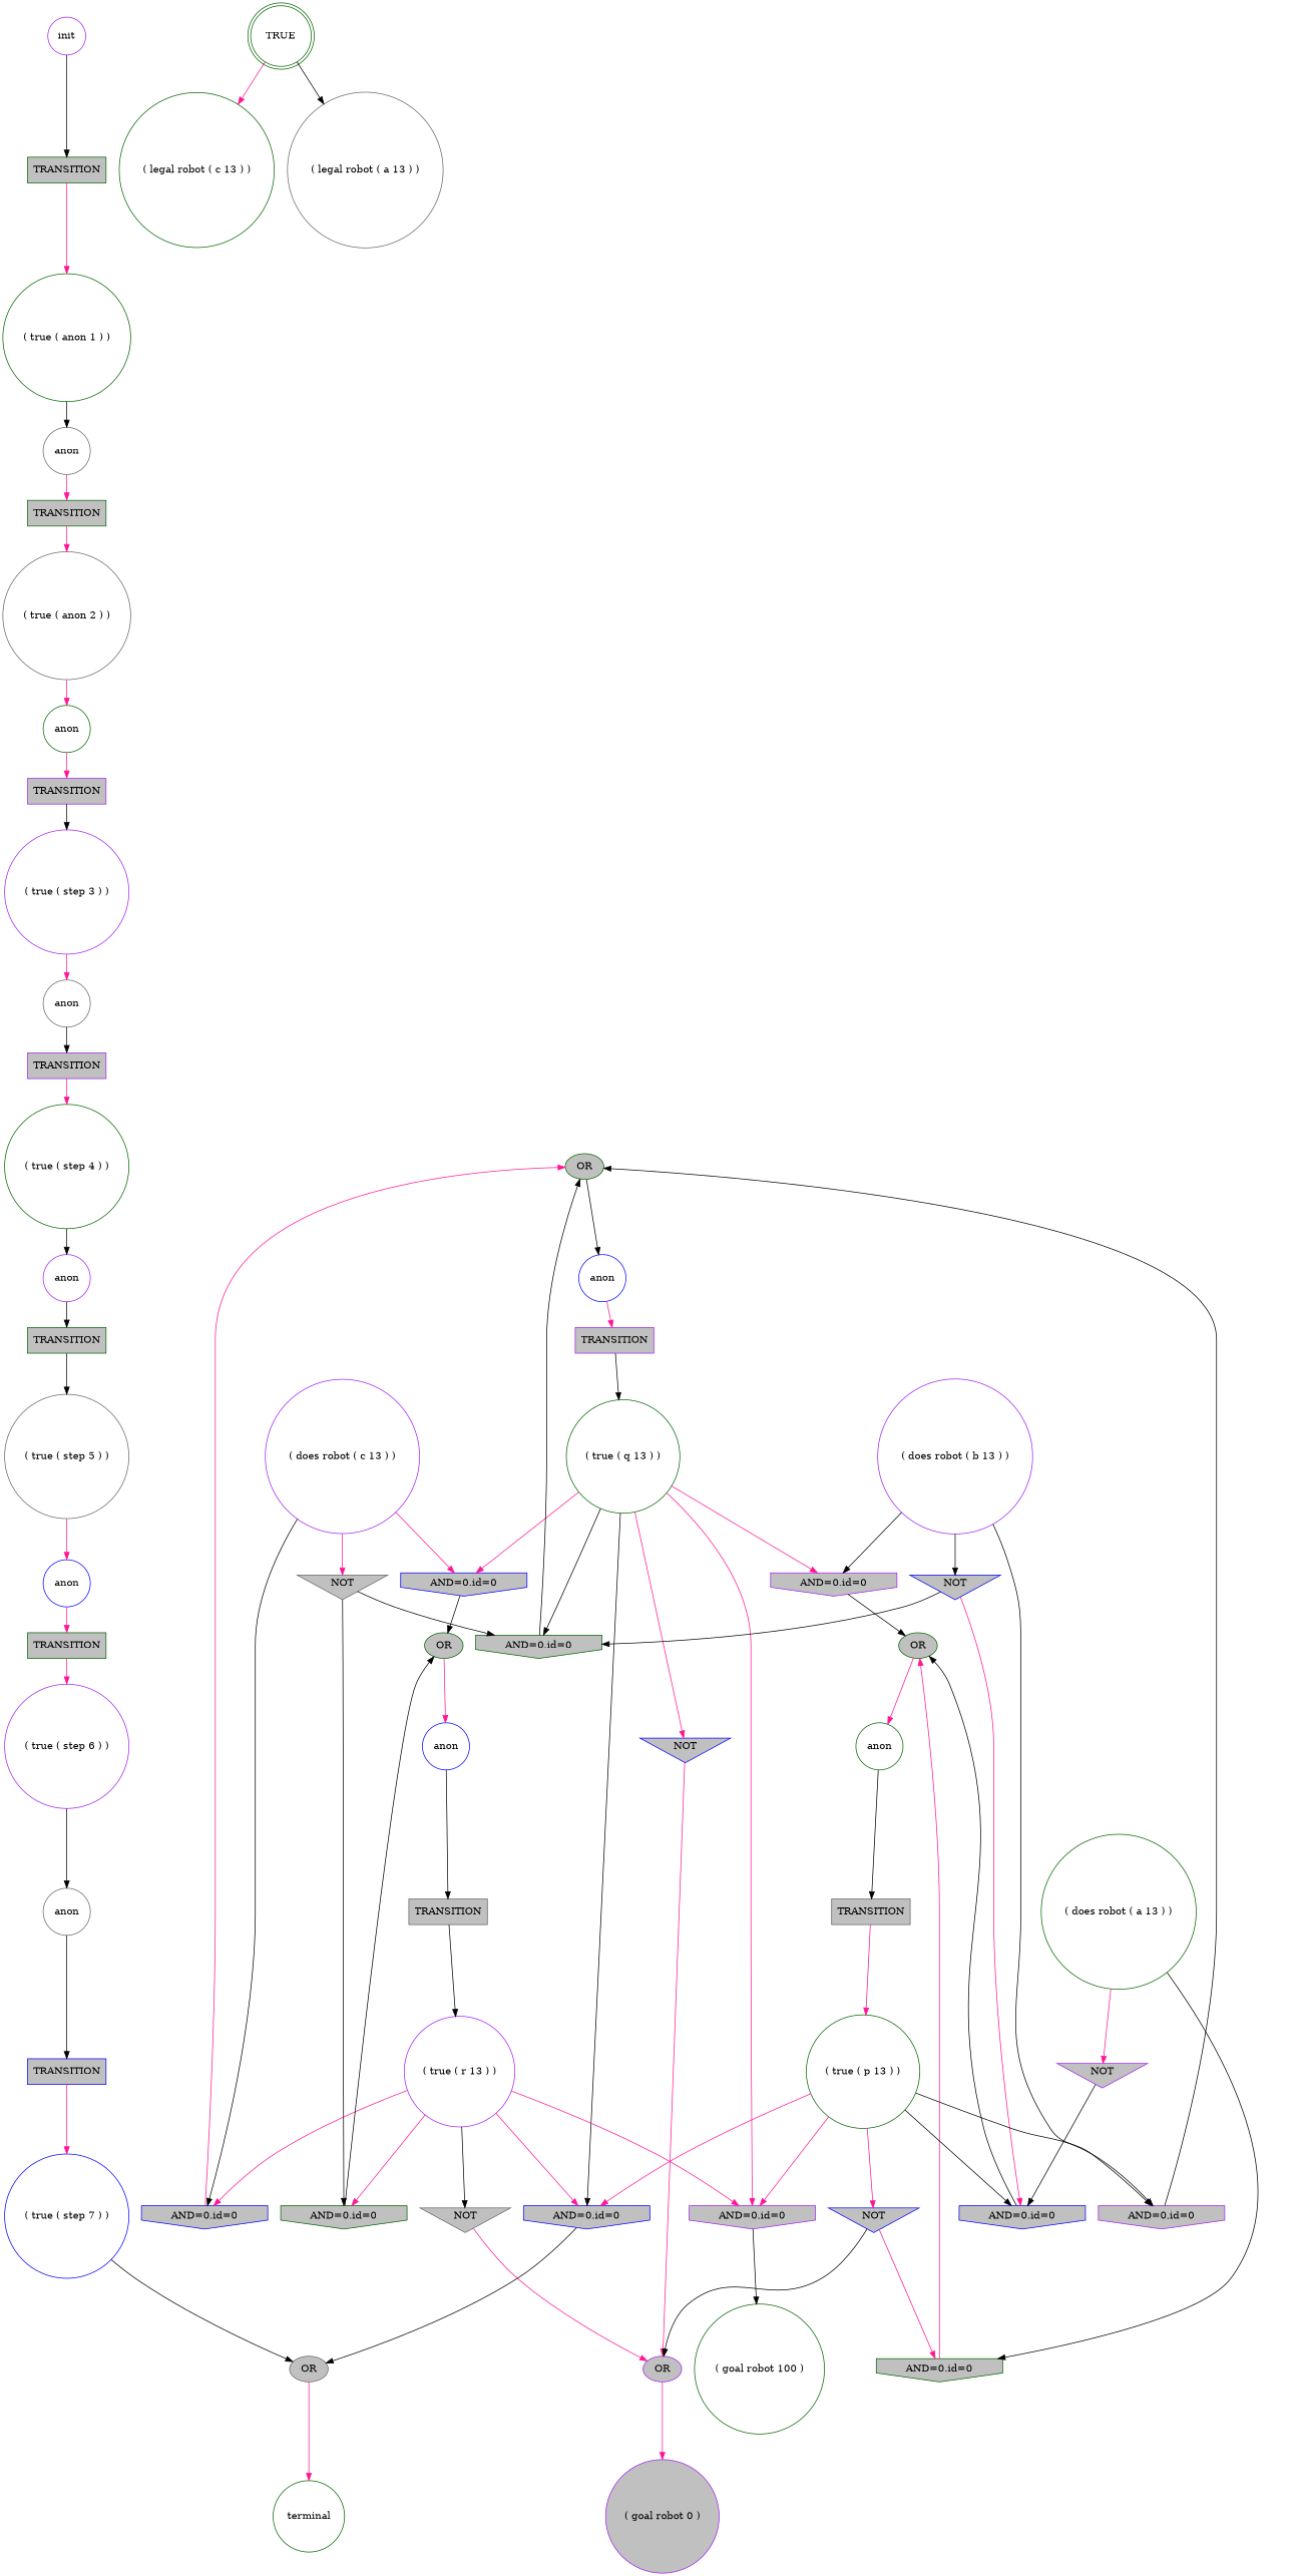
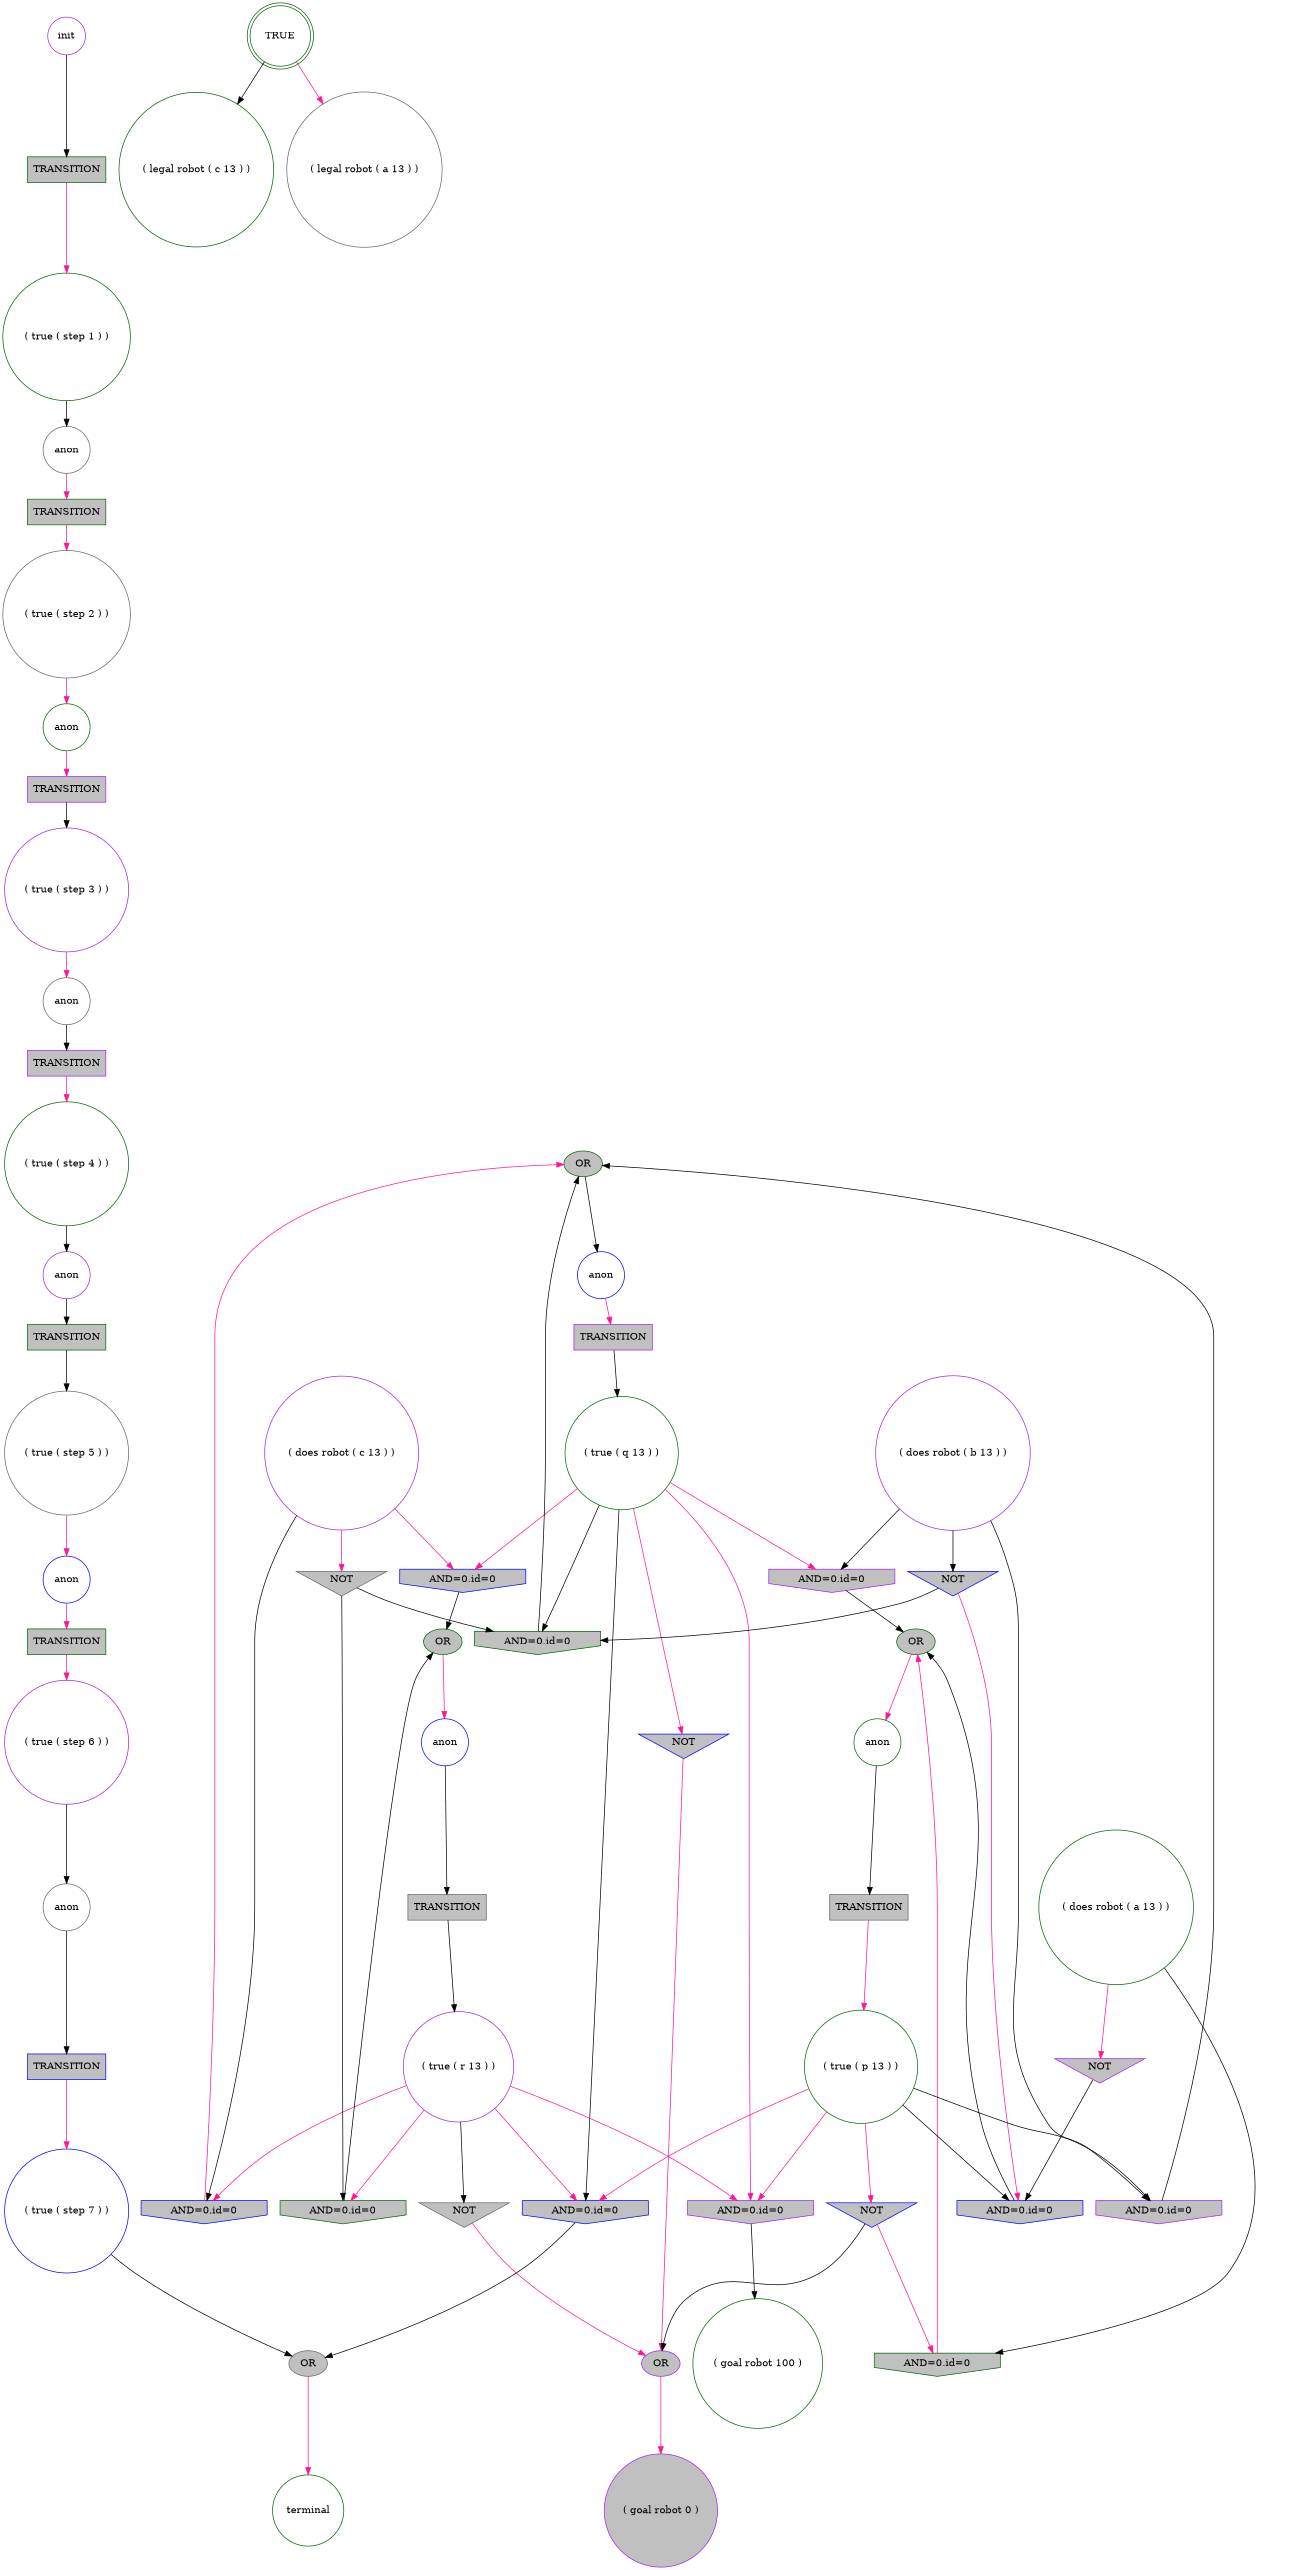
  digraph {
    node [color=darkgreen fillcolor=grey shape=circle style=filled]
    edge [color=black]
    n1 [label=OR shape=ellipse]
    n2 [color=blue fillcolor=white label=anon]
    n3 [color=purple label=TRANSITION shape=box]
    n4 [fillcolor=white label="( true ( q 13 ) )"]
    n5 [color=gray40 label=TRANSITION shape=box]
    n6 [color=purple fillcolor=white label="( true ( r 13 ) )"]
    n7 [color=blue label="AND=0.id=0" shape=invhouse]
    n8 [label="AND=0.id=0" shape=invhouse]
    n9 [color=blue label="AND=0.id=0" shape=invhouse]
    n10 [color=purple label="AND=0.id=0" shape=invhouse]
    n11 [color=gray40 label=NOT shape=invtriangle]
    n12 [label=OR shape=ellipse]
    n13 [color=gray40 label=OR shape=ellipse]
    n14 [fillcolor=white label="( goal robot 100 )"]
    n15 [color=purple label=OR shape=ellipse]
    n16 [fillcolor=white label="( legal robot ( c 13 ) )"]
    n17 [color=purple label="AND=0.id=0" shape=invhouse]
    n18 [label="AND=0.id=0" shape=invhouse]
    n19 [color=blue label="AND=0.id=0" shape=invhouse]
    n20 [color=blue label=NOT shape=invtriangle]
    n21 [color=purple fillcolor=white label="( does robot ( b 13 ) )"]
    n22 [color=blue label=NOT shape=invtriangle]
    n23 [color=purple label="AND=0.id=0" shape=invhouse]
    n24 [color=blue label="AND=0.id=0" shape=invhouse]
    n25 [label=OR shape=ellipse]
    n26 [fillcolor=white label=anon]
    n27 [color=blue fillcolor=white label=anon]
    n28 [label=TRANSITION shape=box]
    n29 [color=purple fillcolor=white label="( true ( step 6 ) )"]
    n30 [color=gray40 fillcolor=white label=anon]
    n31 [fillcolor=white label=TRUE shape=doublecircle]
    n32 [color=gray40 fillcolor=white label="( legal robot ( a 13 ) )"]
    n33 [color=gray40 fillcolor=white label=anon]
    n34 [label=TRANSITION shape=box]
-   n35 [color=gray40 fillcolor=white label="( true ( anon 2 ) )"]
+   n35 [color=gray40 fillcolor=white label="( true ( step 2 ) )"]
    n36 [fillcolor=white label=anon]
    n37 [color=purple fillcolor=white label=init]
    n38 [label=TRANSITION shape=box]
-   n39 [fillcolor=white label="( true ( anon 1 ) )"]
+   n39 [fillcolor=white label="( true ( step 1 ) )"]
    n40 [color=purple label="( goal robot 0 )"]
    n41 [color=blue fillcolor=white label=anon]
    n42 [color=purple label=TRANSITION shape=box]
    n43 [color=purple fillcolor=white label="( true ( step 3 ) )"]
    n44 [color=gray40 fillcolor=white label=anon]
    n45 [color=purple fillcolor=white label="( does robot ( c 13 ) )"]
    n46 [color=gray40 label=NOT shape=invtriangle]
    n47 [fillcolor=white label=terminal]
    n48 [color=blue label=NOT shape=invtriangle]
    n49 [label="AND=0.id=0" shape=invhouse]
    n50 [color=gray40 label=TRANSITION shape=box]
    n51 [fillcolor=white label="( true ( p 13 ) )"]
    n52 [color=purple fillcolor=white label=anon]
    n53 [label=TRANSITION shape=box]
    n54 [color=gray40 fillcolor=white label="( true ( step 5 ) )"]
    n55 [color=purple label=TRANSITION shape=box]
    n56 [fillcolor=white label="( true ( step 4 ) )"]
    n57 [color=blue label=TRANSITION shape=box]
    n58 [color=blue fillcolor=white label="( true ( step 7 ) )"]
    n59 [color=purple label=NOT shape=invtriangle]
    n60 [fillcolor=white label="( does robot ( a 13 ) )"]
    n1 -> n2
    n2 -> n3 [color=deeppink]
    n3 -> n4
    n4 -> n9
    n4 -> n10 [color=deeppink]
    n4 -> n17 [color=deeppink]
    n4 -> n18
    n4 -> n19 [color=deeppink]
    n4 -> n20 [color=deeppink]
    n5 -> n6
    n6 -> n7 [color=deeppink]
    n6 -> n8 [color=deeppink]
    n6 -> n9 [color=deeppink]
    n6 -> n10 [color=deeppink]
    n6 -> n11
    n7 -> n1 [color=deeppink]
    n8 -> n12
    n9 -> n13
    n10 -> n14
    n11 -> n15 [color=deeppink]
    n12 -> n41 [color=deeppink]
    n13 -> n47 [color=deeppink]
    n15 -> n40 [color=deeppink]
    n17 -> n25
    n18 -> n1
    n19 -> n12
    n20 -> n15 [color=deeppink]
    n21 -> n17
    n21 -> n22
    n21 -> n23
    n22 -> n18
    n22 -> n24 [color=deeppink]
    n23 -> n1
    n24 -> n25
    n25 -> n26 [color=deeppink]
    n26 -> n50
    n27 -> n28 [color=deeppink]
    n28 -> n29 [color=deeppink]
    n29 -> n30
    n30 -> n57
-   n31 -> n16 [color=deeppink]
-   n31 -> n32
+   n31 -> n16
+   n31 -> n32 [color=deeppink]
    n33 -> n34 [color=deeppink]
    n34 -> n35 [color=deeppink]
    n35 -> n36 [color=deeppink]
    n36 -> n42 [color=deeppink]
    n37 -> n38
    n38 -> n39 [color=deeppink]
    n39 -> n33
    n41 -> n5
    n42 -> n43
    n43 -> n44 [color=deeppink]
    n44 -> n55
    n45 -> n7
    n45 -> n19 [color=deeppink]
    n45 -> n46 [color=deeppink]
    n46 -> n8
    n46 -> n18
    n48 -> n15
    n48 -> n49 [color=deeppink]
    n49 -> n25 [color=deeppink]
    n50 -> n51 [color=deeppink]
    n51 -> n9 [color=deeppink]
    n51 -> n10 [color=deeppink]
    n51 -> n23
    n51 -> n24
    n51 -> n48 [color=deeppink]
    n52 -> n53
    n53 -> n54
    n54 -> n27 [color=deeppink]
    n55 -> n56 [color=deeppink]
    n56 -> n52
    n57 -> n58 [color=deeppink]
    n58 -> n13
    n59 -> n24
    n60 -> n49
    n60 -> n59 [color=deeppink]
  }
